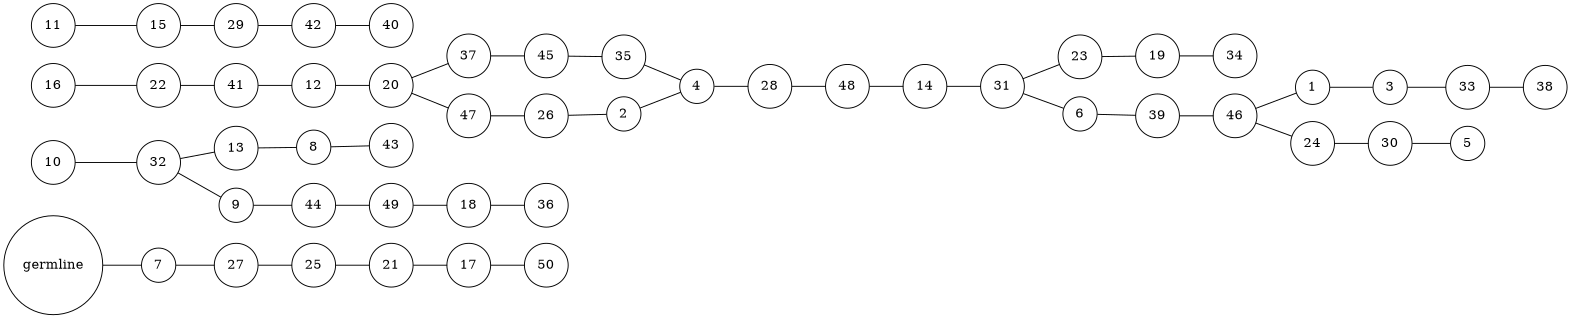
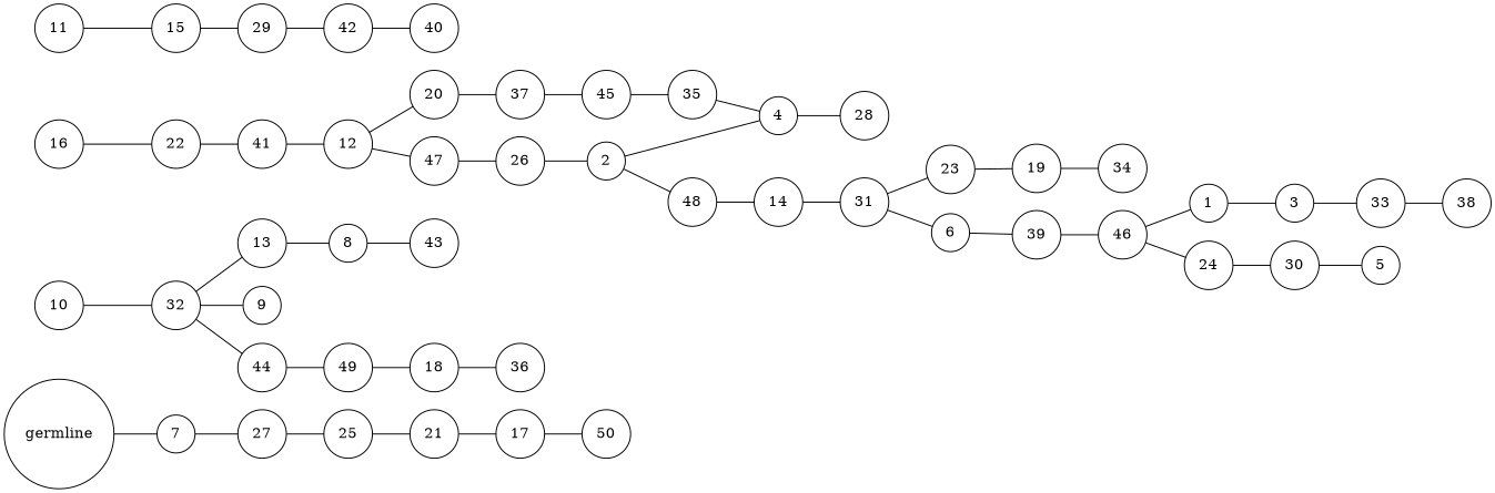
  graph {
    rankdir=LR
    splines=line
    node [shape=circle]
    n1 [label=germline]
    n2 [label=7]
    n3 [label=27]
    n4 [label=25]
    n5 [label=21]
    n6 [label=17]
    n7 [label=50]
    n8 [label=10]
    n9 [label=32]
    n10 [label=13]
    n11 [label=9]
    n12 [label=8]
    n13 [label=44]
    n14 [label=16]
    n15 [label=22]
    n16 [label=43]
    n17 [label=49]
    n18 [label=18]
    n19 [label=36]
    n20 [label=41]
    n21 [label=12]
    n22 [label=20]
    n23 [label=37]
    n24 [label=47]
    n25 [label=45]
    n26 [label=26]
    n27 [label=35]
    n28 [label=4]
    n29 [label=28]
    n30 [label=48]
    n31 [label=14]
    n32 [label=31]
    n33 [label=23]
    n34 [label=6]
    n35 [label=19]
    n36 [label=39]
    n37 [label=34]
    n38 [label=1]
    n39 [label=3]
    n40 [label=33]
    n41 [label=38]
    n42 [label=46]
    n43 [label=24]
    n44 [label=30]
    n45 [label=5]
    n46 [label=2]
    n47 [label=11]
    n48 [label=15]
    n49 [label=29]
    n50 [label=42]
    n51 [label=40]
    n1 -- n2
    n2 -- n3
    n3 -- n4
    n4 -- n5
    n5 -- n6
    n6 -- n7
    n8 -- n9
    n9 -- n10
    n9 -- n11
    n10 -- n12
-   n11 -- n13
+   n9 -- n13
    n12 -- n16
    n13 -- n17
    n14 -- n15
    n15 -- n20
    n17 -- n18
    n18 -- n19
    n20 -- n21
    n21 -- n22
    n22 -- n23
-   n22 -- n24
+   n21 -- n24
    n23 -- n25
    n24 -- n26
    n25 -- n27
    n26 -- n46
    n27 -- n28
    n28 -- n29
-   n29 -- n30
+   n46 -- n30
    n30 -- n31
    n31 -- n32
    n32 -- n33
    n32 -- n34
    n33 -- n35
    n34 -- n36
    n35 -- n37
    n36 -- n42
    n38 -- n39
    n39 -- n40
    n40 -- n41
    n42 -- n38
    n42 -- n43
    n43 -- n44
    n44 -- n45
    n46 -- n28
    n47 -- n48
    n48 -- n49
    n49 -- n50
    n50 -- n51
  }
